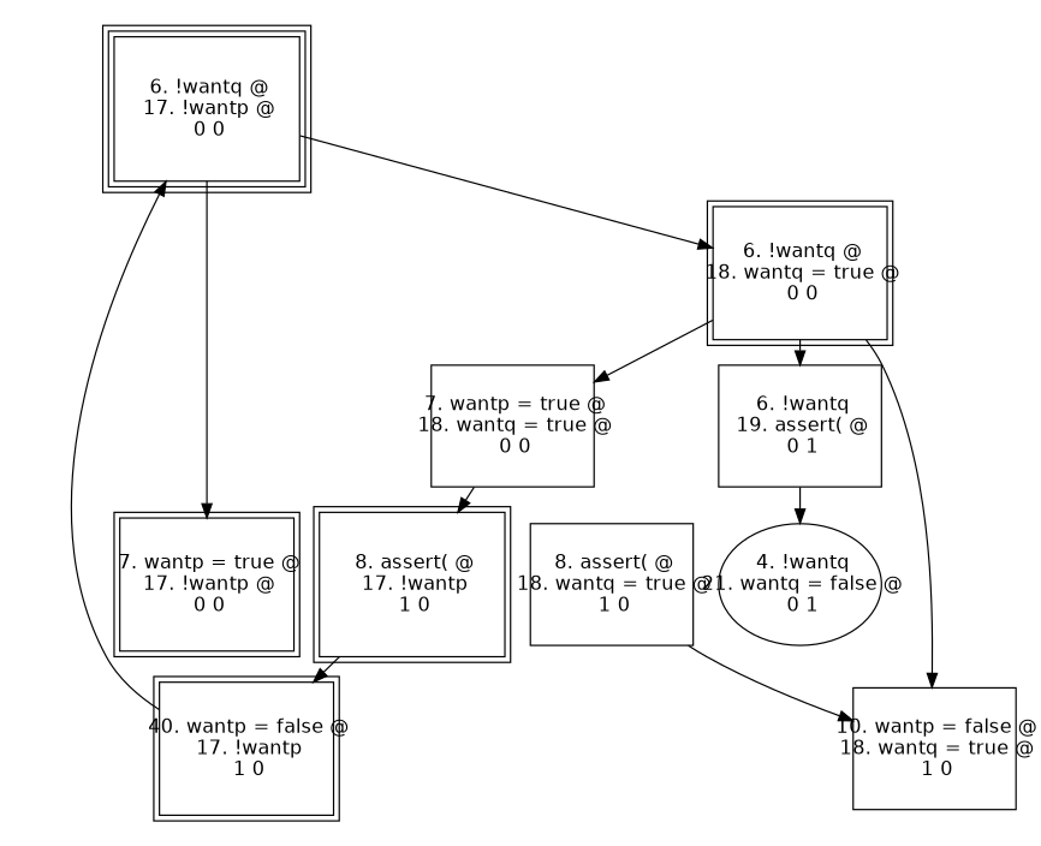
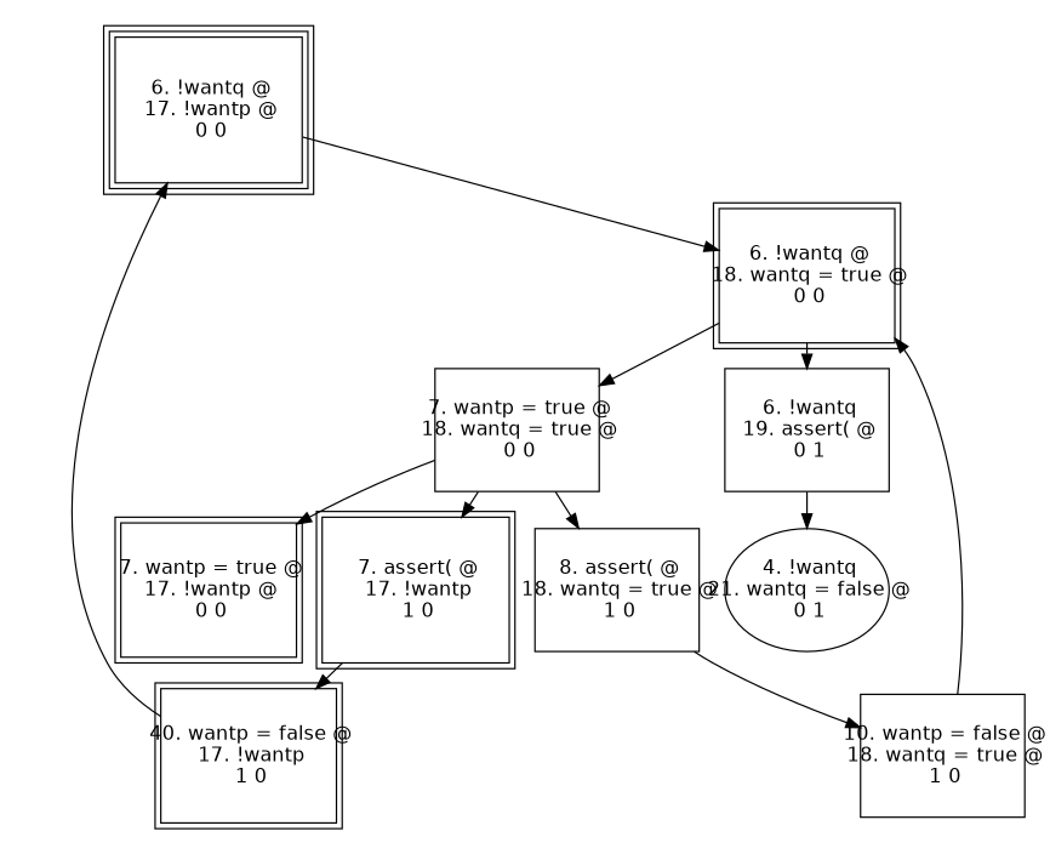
  digraph {
    ranksep=.25
    node [fixedsize=true fontname=Helvetica fontsize=14 peripheries=1 shape=box]
    n1 [height=1.2 label=" 6. !wantq @\n 17. !wantp @\n 0 0\n" peripheries=3 width=1.6]
    n2 [height=1.2 label=" 7. wantp = true @\n 17. !wantp @\n 0 0\n" peripheries=2 width=1.6]
    n3 [height=1.2 label=" 6. !wantq @\n 18. wantq = true @\n 0 0\n" peripheries=2 width=1.6]
    n4 [height=1.2 label=" 7. wantp = true @\n 18. wantq = true @\n 0 0\n" width=1.6]
    n5 [height=1.2 label=" 6. !wantq\n 19. assert( @\n 0 1\n" width=1.6]
-   n6 [height=1.2 label=" 8. assert( @\n 17. !wantp\n 1 0\n" peripheries=2 width=1.6]
+   n6 [height=1.2 label=" 7. assert( @\n 17. !wantp\n 1 0\n" peripheries=2 width=1.6]
    n7 [height=1.2 label=" 40. wantp = false @\n 17. !wantp\n 1 0\n" peripheries=2 width=1.6]
    n8 [height=1.2 label=" 8. assert( @\n 18. wantq = true @\n 1 0\n" width=1.6]
    n9 [height=1.2 label=" 4. !wantq\n 21. wantq = false @\n 0 1\n" shape=ellipse width=1.6]
    n10 [height=1.2 label=" 10. wantp = false @\n 18. wantq = true @\n 1 0\n" width=1.6]
-   n1 -> n2
+   n4 -> n2
    n1 -> n3
    n3 -> n4
    n3 -> n5
    n4 -> n6
+   n4 -> n8
    n5 -> n9
    n6 -> n7
    n7 -> n1
    n8 -> n10
-   n3 -> n10
+   n10 -> n3
  }
